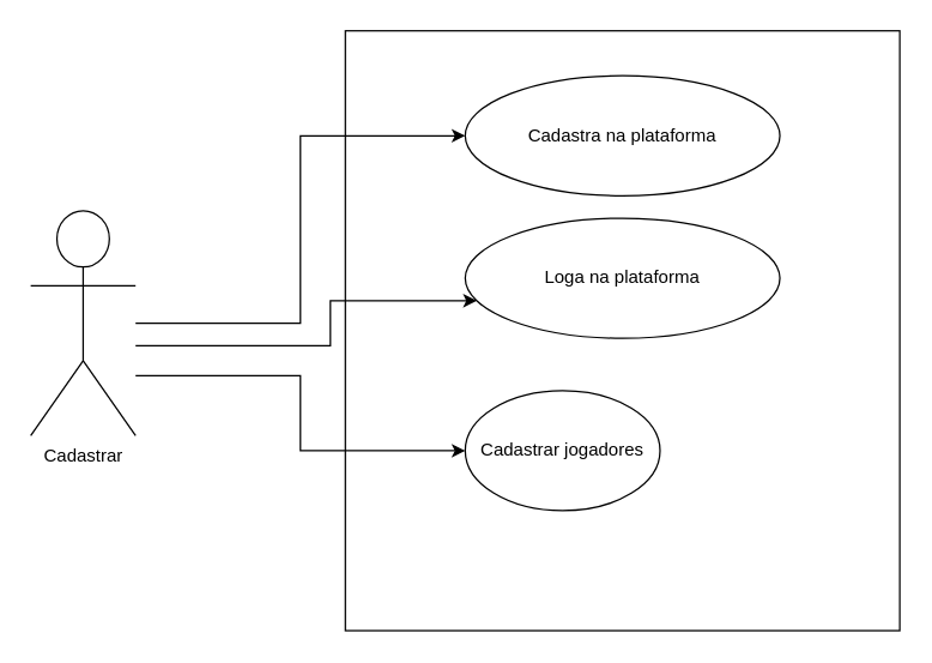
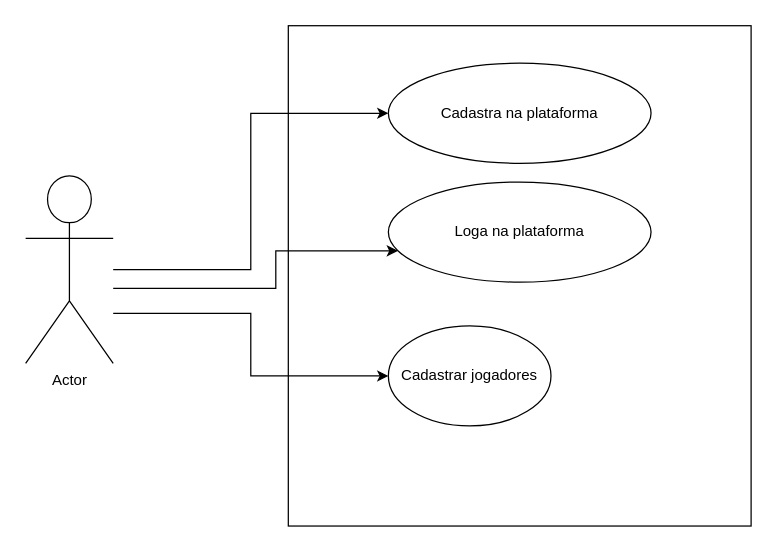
  <mxCell id="0" />
  <mxCell id="1" parent="0" />
  <mxCell id="2" value="" style="rounded=0;whiteSpace=wrap;html=1;" vertex="1" parent="1"><mxGeometry x="230" y="20" width="370" height="400" as="geometry" /></mxCell>
  <mxCell id="3" style="edgeStyle=orthogonalEdgeStyle;rounded=0;orthogonalLoop=1;jettySize=auto;html=1;entryX=0;entryY=0.5;entryDx=0;entryDy=0;" edge="1" parent="1" source="6" target="8"><mxGeometry relative="1" as="geometry" /></mxCell>
  <mxCell id="4" style="edgeStyle=orthogonalEdgeStyle;rounded=0;orthogonalLoop=1;jettySize=auto;html=1;" edge="1" parent="1" source="6" target="7"><mxGeometry relative="1" as="geometry"><Array as="points"><mxPoint x="220" y="230" /><mxPoint x="220" y="200" /></Array></mxGeometry></mxCell>
  <mxCell id="5" style="edgeStyle=orthogonalEdgeStyle;rounded=0;orthogonalLoop=1;jettySize=auto;html=1;entryX=0;entryY=0.5;entryDx=0;entryDy=0;" edge="1" parent="1" source="6" target="9"><mxGeometry relative="1" as="geometry"><Array as="points"><mxPoint x="200" y="250" /><mxPoint x="200" y="300" /></Array></mxGeometry></mxCell>
- <mxCell id="6" value="Cadastrar" style="shape=umlActor;verticalLabelPosition=bottom;verticalAlign=top;html=1;outlineConnect=0;" vertex="1" parent="1"><mxGeometry x="20" y="140" width="70" height="150" as="geometry" /></mxCell>
+ <mxCell id="6" value="Actor" style="shape=umlActor;verticalLabelPosition=bottom;verticalAlign=top;html=1;outlineConnect=0;" vertex="1" parent="1"><mxGeometry x="20" y="140" width="70" height="150" as="geometry" /></mxCell>
  <mxCell id="7" value="Loga na plataforma" style="ellipse;whiteSpace=wrap;html=1;" vertex="1" parent="1"><mxGeometry x="310" y="145" width="210" height="80" as="geometry" /></mxCell>
  <mxCell id="8" value="Cadastra na plataforma" style="ellipse;whiteSpace=wrap;html=1;" vertex="1" parent="1"><mxGeometry x="310" y="50" width="210" height="80" as="geometry" /></mxCell>
  <mxCell id="9" value="Cadastrar jogadores" style="ellipse;whiteSpace=wrap;html=1;" vertex="1" parent="1"><mxGeometry x="310" y="260" width="130" height="80" as="geometry" /></mxCell>
